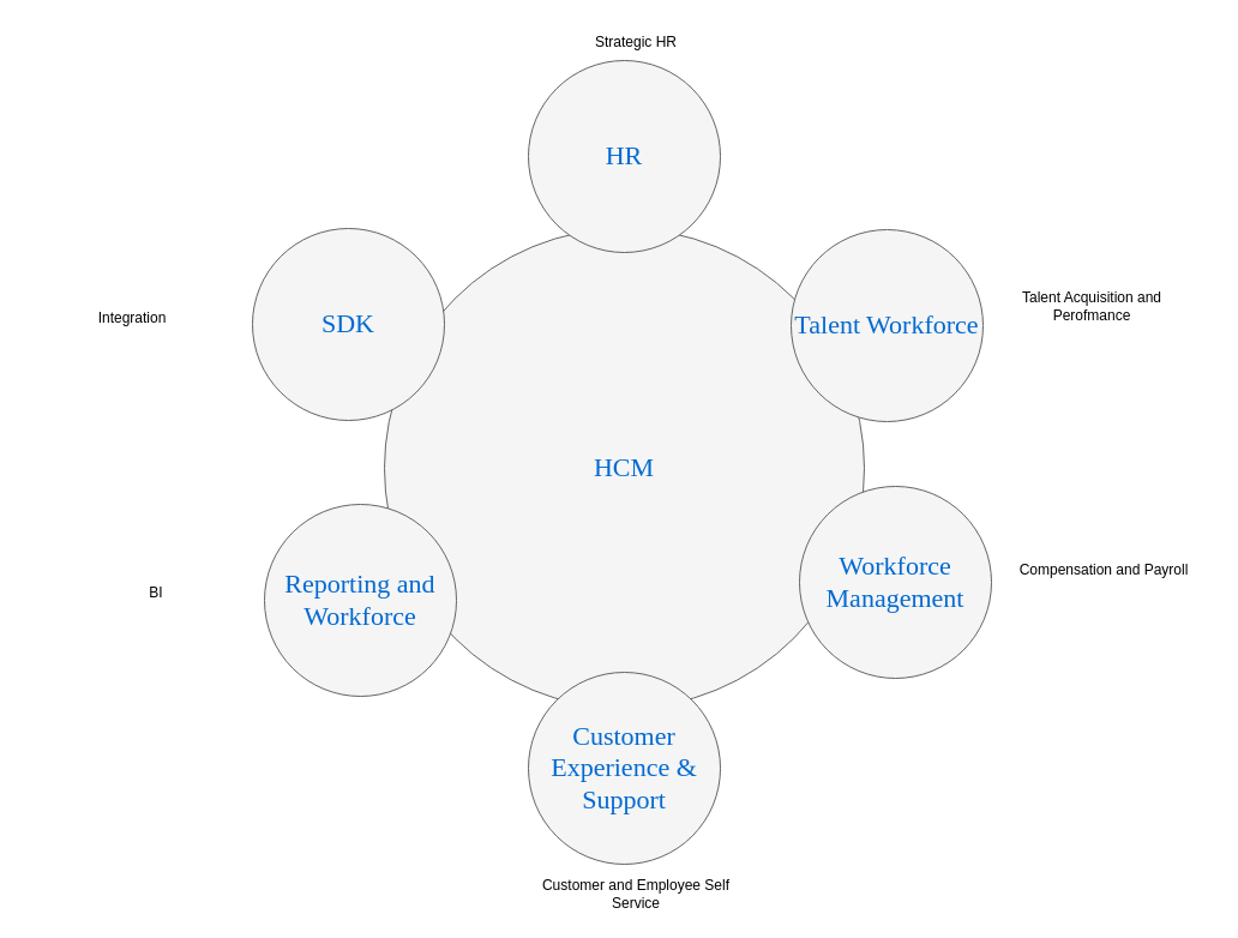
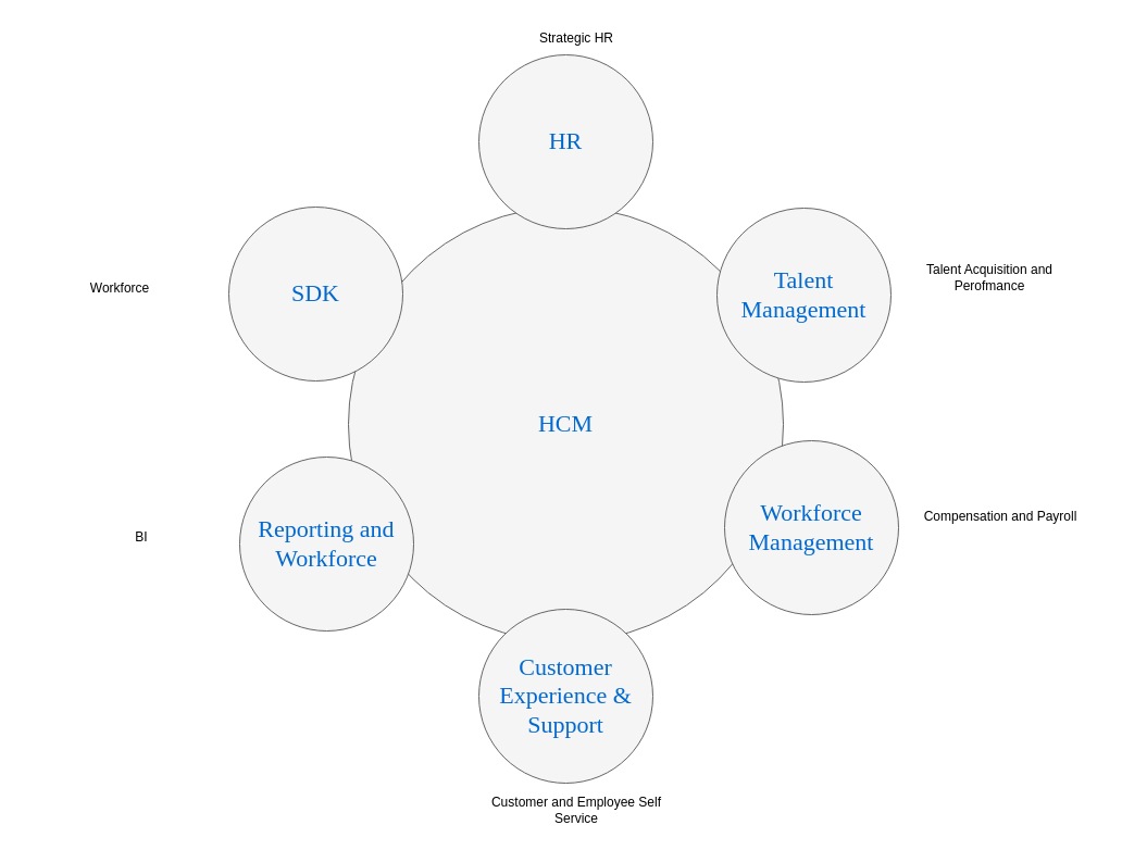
  <mxCell id="0" />
  <mxCell id="1" parent="0" />
  <mxCell id="2" value="HCM" style="ellipse;whiteSpace=wrap;html=1;rounded=0;shadow=0;dashed=0;comic=0;fontFamily=Verdana;fontSize=22;fontColor=#0069D1;fillColor=#f5f5f5;strokeColor=#666666;" parent="1" vertex="1"><mxGeometry x="320" y="190" width="400" height="400" as="geometry" /></mxCell>
  <mxCell id="3" value="HR" style="ellipse;whiteSpace=wrap;html=1;rounded=0;shadow=0;dashed=0;comic=0;fontFamily=Verdana;fontSize=22;fontColor=#0069D1;fillColor=#f5f5f5;strokeColor=#666666;" parent="1" vertex="1"><mxGeometry x="440" y="50" width="160" height="160" as="geometry" /></mxCell>
  <mxCell id="4" value="Workforce Management" style="ellipse;whiteSpace=wrap;html=1;rounded=0;shadow=0;dashed=0;comic=0;fontFamily=Verdana;fontSize=22;fontColor=#0069D1;fillColor=#f5f5f5;strokeColor=#666666;" parent="1" vertex="1"><mxGeometry x="666" y="405" width="160" height="160" as="geometry" /></mxCell>
- <mxCell id="5" value="Talent Workforce" style="ellipse;whiteSpace=wrap;html=1;rounded=0;shadow=0;dashed=0;comic=0;fontFamily=Verdana;fontSize=22;fontColor=#0069D1;fillColor=#f5f5f5;strokeColor=#666666;" parent="1" vertex="1"><mxGeometry x="659" y="191" width="160" height="160" as="geometry" /></mxCell>
+ <mxCell id="5" value="Talent Management" style="ellipse;whiteSpace=wrap;html=1;rounded=0;shadow=0;dashed=0;comic=0;fontFamily=Verdana;fontSize=22;fontColor=#0069D1;fillColor=#f5f5f5;strokeColor=#666666;" parent="1" vertex="1"><mxGeometry x="659" y="191" width="160" height="160" as="geometry" /></mxCell>
  <mxCell id="6" value="Reporting and Workforce" style="ellipse;whiteSpace=wrap;html=1;rounded=0;shadow=0;dashed=0;comic=0;fontFamily=Verdana;fontSize=22;fontColor=#0069D1;fillColor=#f5f5f5;strokeColor=#666666;" parent="1" vertex="1"><mxGeometry x="220" y="420" width="160" height="160" as="geometry" /></mxCell>
  <mxCell id="7" value="Strategic HR" style="text;html=1;align=center;verticalAlign=middle;whiteSpace=wrap;rounded=0;" vertex="1" parent="1"><mxGeometry x="470" y="20" width="120" height="30" as="geometry" /></mxCell>
  <mxCell id="8" value="Talent Acquisition and Perofmance" style="text;html=1;align=center;verticalAlign=middle;whiteSpace=wrap;rounded=0;" vertex="1" parent="1"><mxGeometry x="820" y="240" width="180" height="30" as="geometry" /></mxCell>
  <mxCell id="9" value="Compensation and Payroll" style="text;html=1;align=center;verticalAlign=middle;whiteSpace=wrap;rounded=0;" vertex="1" parent="1"><mxGeometry x="830" y="460" width="180" height="30" as="geometry" /></mxCell>
- <mxCell id="10" value="Integration" style="text;html=1;align=center;verticalAlign=middle;whiteSpace=wrap;rounded=0;" vertex="1" parent="1"><mxGeometry x="20" y="250" width="180" height="30" as="geometry" /></mxCell>
+ <mxCell id="10" value="Workforce" style="text;html=1;align=center;verticalAlign=middle;whiteSpace=wrap;rounded=0;" vertex="1" parent="1"><mxGeometry x="20" y="250" width="180" height="30" as="geometry" /></mxCell>
  <mxCell id="11" value="Customer Experience &amp;amp; Support" style="ellipse;whiteSpace=wrap;html=1;rounded=0;shadow=0;dashed=0;comic=0;fontFamily=Verdana;fontSize=22;fontColor=#0069D1;fillColor=#f5f5f5;strokeColor=#666666;" vertex="1" parent="1"><mxGeometry x="440" y="560" width="160" height="160" as="geometry" /></mxCell>
  <mxCell id="12" value="SDK" style="ellipse;whiteSpace=wrap;html=1;rounded=0;shadow=0;dashed=0;comic=0;fontFamily=Verdana;fontSize=22;fontColor=#0069D1;fillColor=#f5f5f5;strokeColor=#666666;" vertex="1" parent="1"><mxGeometry x="210" y="190" width="160" height="160" as="geometry" /></mxCell>
  <mxCell id="13" value="BI" style="text;html=1;align=center;verticalAlign=middle;whiteSpace=wrap;rounded=0;" vertex="1" parent="1"><mxGeometry x="40" y="479" width="180" height="30" as="geometry" /></mxCell>
  <mxCell id="14" value="Customer and Employee Self Service" style="text;html=1;align=center;verticalAlign=middle;whiteSpace=wrap;rounded=0;" vertex="1" parent="1"><mxGeometry x="440" y="730" width="180" height="30" as="geometry" /></mxCell>
